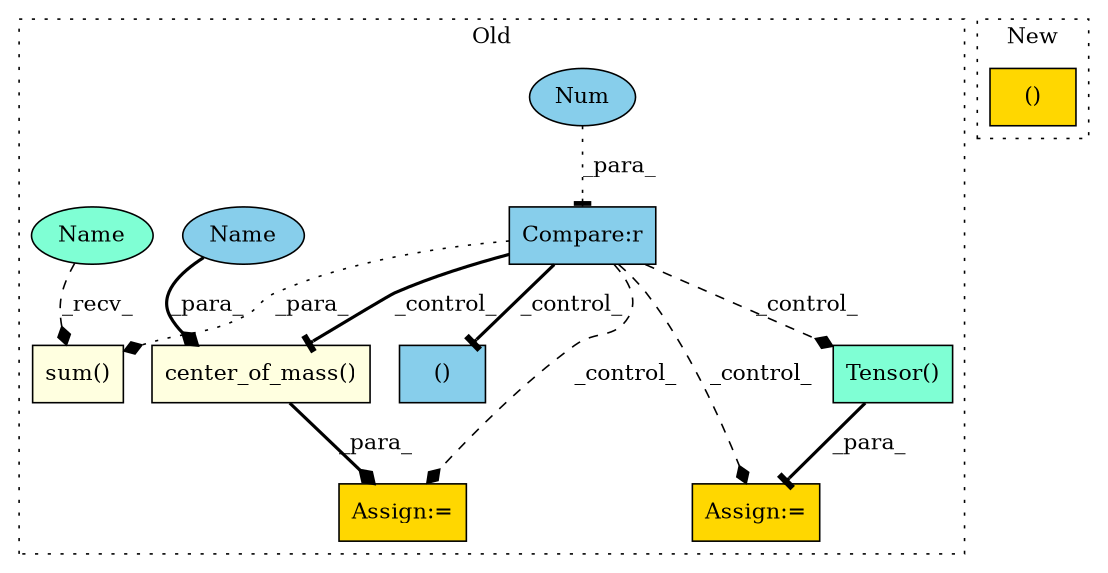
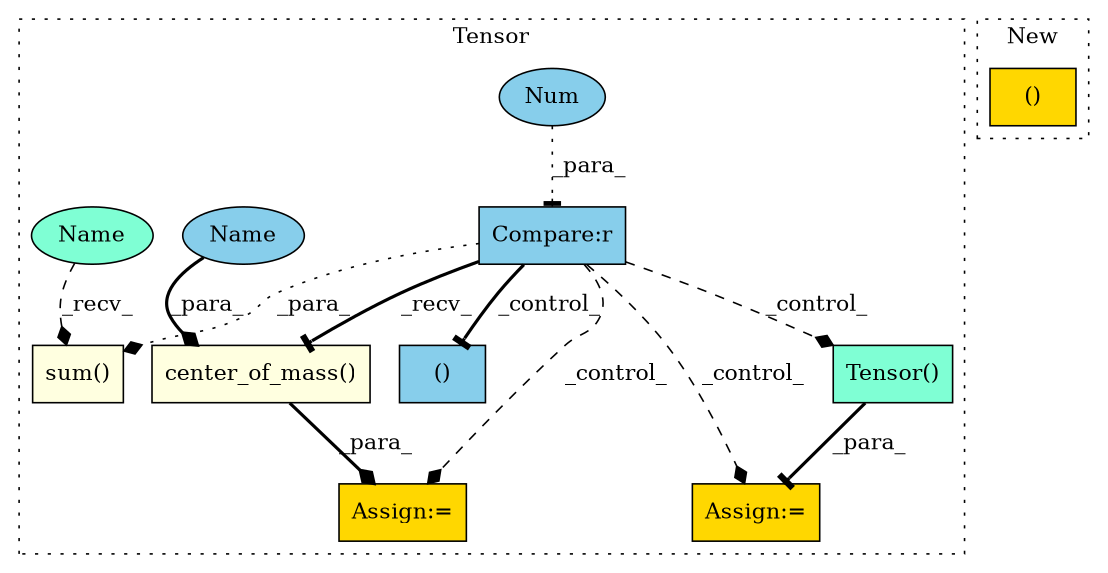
  digraph {
    node [a=75 fillcolor=skyblue l=8 s=10679 shape=box style=filled]
    edge [arrowhead=diamond style=bold]
    n1 [fillcolor=lightyellow l="36,1" label="center_of_mass()" s="10879,10923"]
    n2 [a=68 fillcolor=gold l=13 label="Assign:=" s=10866]
    n3 [a=40 l=19 label="Compare:r"]
    n4 [a=54 l=10 label="()" s=10866]
    n5 [fillcolor=lightyellow l=14 label="sum()"]
    n6 [a=76 l=2 label=Num s=10696 shape=ellipse]
    n7 [a=68 fillcolor=gold l=3 label="Assign:=" s=11941]
    n8 [fillcolor=aquamarine l="13,1" label="Tensor()" s="11944,11965"]
    n9 [a=87 fillcolor=aquamarine label=Name shape=ellipse]
    n10 [a=87 label=Name s=10915 shape=ellipse]
    n11 [a=54 fillcolor=gold l=11 label="()" s=11069]
    subgraph cluster_1 {
-     label=Old
+     label=Tensor
      style=dotted
      n1
      n2
      n3
      n4
      n5
      n6
      n7
      n8
      n9
      n10
    }
    subgraph cluster_2 {
      label=New
      style=dotted
      n11
    }
    n1 -> n2 [label=_para_]
-   n3 -> n1 [arrowhead=tee label=_control_]
+   n3 -> n1 [arrowhead=tee label=_recv_]
    n3 -> n2 [label=_control_ style=dashed]
    n3 -> n4 [arrowhead=tee label=_control_]
    n3 -> n5 [label=_para_ style=dotted]
    n3 -> n7 [label=_control_ style=dashed]
    n3 -> n8 [label=_control_ style=dashed]
    n6 -> n3 [arrowhead=tee label=_para_ style=dotted]
    n8 -> n7 [arrowhead=tee label=_para_]
    n9 -> n5 [label=_recv_ style=dashed]
    n10 -> n1 [label=_para_]
  }
